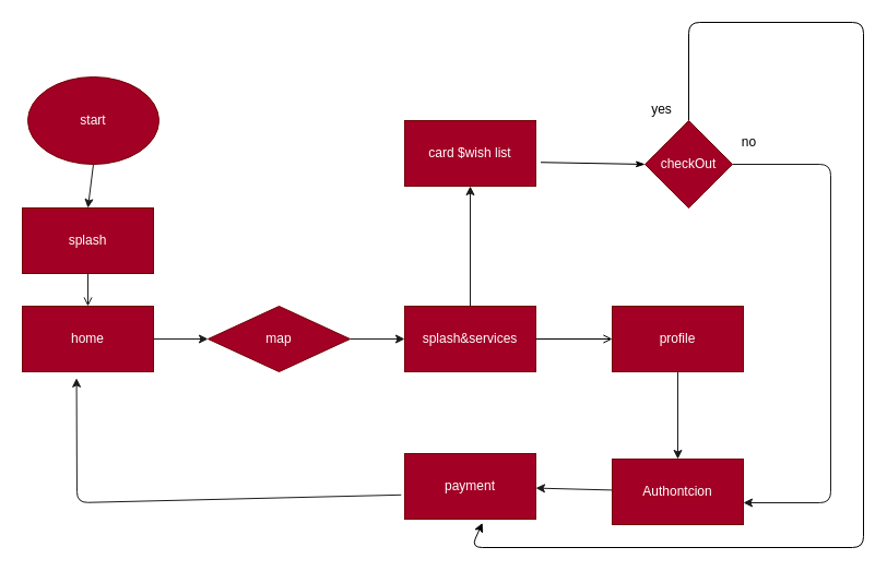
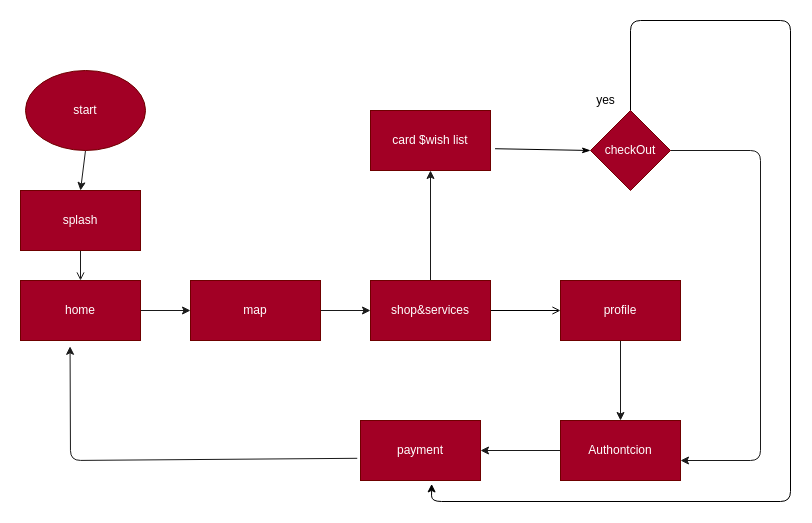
  <mxCell id="0" />
  <mxCell id="1" parent="0" />
  <mxCell id="2" style="edgeStyle=none;html=1;exitX=0.5;exitY=1;exitDx=0;exitDy=0;entryX=0.5;entryY=0;entryDx=0;entryDy=0;strokeColor=#1A1A1A;" edge="1" parent="1" source="3" target="5"><mxGeometry relative="1" as="geometry" /></mxCell>
  <mxCell id="3" value="start" style="ellipse;whiteSpace=wrap;html=1;fillColor=#a20025;fontColor=#ffffff;strokeColor=#6F0000;" vertex="1" parent="1"><mxGeometry x="25" y="70" width="120" height="80" as="geometry" /></mxCell>
  <mxCell id="4" style="edgeStyle=none;html=1;exitX=0.5;exitY=1;exitDx=0;exitDy=0;entryX=0.5;entryY=0;entryDx=0;entryDy=0;strokeColor=#1A1A1A;endArrow=open;" edge="1" parent="1" source="5" target="7"><mxGeometry relative="1" as="geometry" /></mxCell>
  <mxCell id="5" value="splash" style="rounded=0;whiteSpace=wrap;html=1;fillColor=#a20025;fontColor=#ffffff;strokeColor=#6F0000;" vertex="1" parent="1"><mxGeometry x="20" y="190" width="120" height="60" as="geometry" /></mxCell>
  <mxCell id="6" style="edgeStyle=none;html=1;exitX=1;exitY=0.5;exitDx=0;exitDy=0;entryX=0;entryY=0.5;entryDx=0;entryDy=0;strokeColor=#1A1A1A;" edge="1" parent="1" source="7" target="9"><mxGeometry relative="1" as="geometry" /></mxCell>
  <mxCell id="7" value="home" style="rounded=0;whiteSpace=wrap;html=1;fillColor=#a20025;fontColor=#ffffff;strokeColor=#6F0000;" vertex="1" parent="1"><mxGeometry x="20" y="280" width="120" height="60" as="geometry" /></mxCell>
  <mxCell id="8" style="edgeStyle=none;html=1;entryX=0;entryY=0.5;entryDx=0;entryDy=0;strokeColor=#1A1A1A;" edge="1" parent="1" source="9" target="12"><mxGeometry relative="1" as="geometry" /></mxCell>
- <mxCell id="9" value="map" style="rhombus;whiteSpace=wrap;html=1;fillColor=#a20025;fontColor=#ffffff;strokeColor=#6F0000;" vertex="1" parent="1"><mxGeometry x="190" y="280" width="130" height="60" as="geometry" /></mxCell>
+ <mxCell id="9" value="map" style="rounded=0;whiteSpace=wrap;html=1;fillColor=#a20025;fontColor=#ffffff;strokeColor=#6F0000;" vertex="1" parent="1"><mxGeometry x="190" y="280" width="130" height="60" as="geometry" /></mxCell>
  <mxCell id="10" value="" style="edgeStyle=none;html=1;strokeColor=#1A1A1A;" edge="1" parent="1" source="12" target="16"><mxGeometry relative="1" as="geometry" /></mxCell>
  <mxCell id="11" style="edgeStyle=none;html=1;exitX=1;exitY=0.5;exitDx=0;exitDy=0;entryX=0;entryY=0.5;entryDx=0;entryDy=0;strokeColor=#000000;endArrow=open;" edge="1" parent="1" source="12" target="14"><mxGeometry relative="1" as="geometry" /></mxCell>
- <mxCell id="12" value="splash&amp;amp;services" style="rounded=0;whiteSpace=wrap;html=1;fillColor=#a20025;fontColor=#ffffff;strokeColor=#6F0000;" vertex="1" parent="1"><mxGeometry x="370" y="280" width="120" height="60" as="geometry" /></mxCell>
+ <mxCell id="12" value="shop&amp;amp;services" style="rounded=0;whiteSpace=wrap;html=1;fillColor=#a20025;fontColor=#ffffff;strokeColor=#6F0000;" vertex="1" parent="1"><mxGeometry x="370" y="280" width="120" height="60" as="geometry" /></mxCell>
  <mxCell id="13" value="" style="edgeStyle=none;html=1;strokeColor=#1A1A1A;" edge="1" parent="1" source="14" target="18"><mxGeometry relative="1" as="geometry" /></mxCell>
  <mxCell id="14" value="profile" style="rounded=0;whiteSpace=wrap;html=1;fillColor=#a20025;fontColor=#ffffff;strokeColor=#6F0000;" vertex="1" parent="1"><mxGeometry x="560" y="280" width="120" height="60" as="geometry" /></mxCell>
  <mxCell id="15" value="" style="edgeStyle=none;html=1;entryX=0;entryY=0.5;entryDx=0;entryDy=0;exitX=1.038;exitY=0.637;exitDx=0;exitDy=0;exitPerimeter=0;fontColor=#2A050F;endArrow=classicThin;endFill=1;strokeColor=#000000;" edge="1" parent="1" source="16" target="23"><mxGeometry relative="1" as="geometry"><mxPoint x="570" y="140" as="targetPoint" /><Array as="points" /></mxGeometry></mxCell>
  <mxCell id="16" value="card $wish list" style="whiteSpace=wrap;html=1;rounded=0;fillColor=#a20025;fontColor=#ffffff;strokeColor=#6F0000;" vertex="1" parent="1"><mxGeometry x="370" y="110" width="120" height="60" as="geometry" /></mxCell>
  <mxCell id="17" value="" style="edgeStyle=none;html=1;strokeColor=#1A1A1A;" edge="1" parent="1" source="18" target="20"><mxGeometry relative="1" as="geometry" /></mxCell>
  <mxCell id="18" value="Authontcion" style="whiteSpace=wrap;html=1;rounded=0;labelBackgroundColor=none;labelBorderColor=none;fillColor=#a20025;fontColor=#ffffff;strokeColor=#6F0000;" vertex="1" parent="1"><mxGeometry x="560" y="420" width="120" height="60" as="geometry" /></mxCell>
  <mxCell id="19" style="edgeStyle=none;html=1;entryX=0.413;entryY=1.097;entryDx=0;entryDy=0;entryPerimeter=0;exitX=-0.027;exitY=0.63;exitDx=0;exitDy=0;exitPerimeter=0;strokeColor=#1A1A1A;" edge="1" parent="1" source="20" target="7"><mxGeometry relative="1" as="geometry"><mxPoint x="70" y="460" as="targetPoint" /><Array as="points"><mxPoint x="70" y="460" /></Array></mxGeometry></mxCell>
- <mxCell id="20" value="payment" style="whiteSpace=wrap;html=1;rounded=0;fillColor=#a20025;fontColor=#ffffff;strokeColor=#6F0000;" vertex="1" parent="1"><mxGeometry x="370" y="415" width="120" height="60" as="geometry" /></mxCell>
+ <mxCell id="20" value="payment" style="whiteSpace=wrap;html=1;rounded=0;fillColor=#a20025;fontColor=#ffffff;strokeColor=#6F0000;" vertex="1" parent="1"><mxGeometry x="360" y="420" width="120" height="60" as="geometry" /></mxCell>
  <mxCell id="21" style="edgeStyle=none;html=1;entryX=0.593;entryY=1.057;entryDx=0;entryDy=0;entryPerimeter=0;strokeColor=#000000;" edge="1" parent="1" target="20"><mxGeometry relative="1" as="geometry"><mxPoint x="430" y="501" as="targetPoint" /><mxPoint x="630" y="110" as="sourcePoint" /><Array as="points"><mxPoint x="630" y="20" /><mxPoint x="790" y="20" /><mxPoint x="790" y="501" /><mxPoint x="431" y="501" /></Array></mxGeometry></mxCell>
  <mxCell id="22" style="edgeStyle=none;html=1;exitX=1;exitY=0.5;exitDx=0;exitDy=0;strokeColor=#1A1A1A;" edge="1" parent="1" source="23"><mxGeometry relative="1" as="geometry"><mxPoint x="680" y="460" as="targetPoint" /><Array as="points"><mxPoint x="760" y="150" /><mxPoint x="760" y="460" /></Array></mxGeometry></mxCell>
  <mxCell id="23" value="checkOut" style="rhombus;whiteSpace=wrap;html=1;fillColor=#a20025;fontColor=#ffffff;strokeColor=#6F0000;" vertex="1" parent="1"><mxGeometry x="590" y="110" width="80" height="80" as="geometry" /></mxCell>
- <mxCell id="24" value="&lt;font color=&quot;#000000&quot;&gt;no&lt;/font&gt;" style="text;html=1;align=center;verticalAlign=middle;resizable=0;points=[];autosize=1;strokeColor=none;fillColor=none;" vertex="1" parent="1"><mxGeometry x="673" y="121" width="24" height="18" as="geometry" /></mxCell>
  <mxCell id="25" value="&lt;font color=&quot;#000000&quot;&gt;yes&lt;/font&gt;" style="text;html=1;align=center;verticalAlign=middle;resizable=0;points=[];autosize=1;" vertex="1" parent="1"><mxGeometry x="591" y="91" width="28" height="18" as="geometry" /></mxCell>
